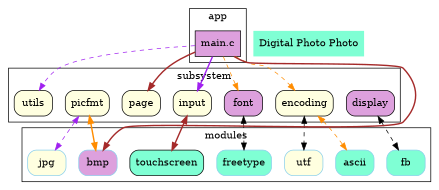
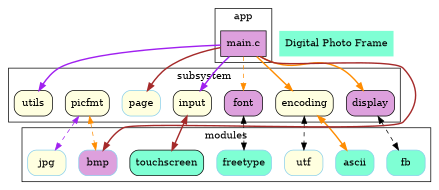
  digraph {
    node [fillcolor=lightyellow shape=Mrecord style=filled]
    edge [color=darkorange style=dashed]
    display [fillcolor=plum]
    encoding
    font [fillcolor=plum]
    input
-   page
+   page [color=skyblue]
    picfmt
    utils
    n8 [fillcolor=plum label="main.c" shape=record]
    fb [color=skyblue fillcolor=aquamarine]
    bmp [color=skyblue fillcolor=plum]
    jpg [color=skyblue]
    touchscreen [color=black fillcolor=aquamarine]
    freetype [color=skyblue fillcolor=aquamarine]
    utf [color=skyblue]
    ascii [color=skyblue fillcolor=aquamarine]
-   "Digital Photo Frame" [fillcolor=aquamarine shape=plaintext label="Digital Photo Photo"]
+   "Digital Photo Frame" [fillcolor=aquamarine shape=plaintext]
    subgraph cluster_1 {
      label=subsystem
      display
      encoding
      font
      input
      page
      picfmt
      utils
    }
    subgraph cluster_2 {
      label=app
      n8
    }
    subgraph cluster_3 {
      label=modules
      fb
      bmp
      jpg
      touchscreen
      freetype
      utf
      ascii
    }
    display -> fb [color=black dir=both]
    encoding -> utf [color=black dir=both]
-   encoding -> ascii [dir=both]
+   encoding -> ascii [dir=both style=bold]
    font -> freetype [color=black dir=both]
    input -> touchscreen [color=brown dir=both style=bold]
-   picfmt -> bmp [dir=both style=bold]
+   picfmt -> bmp [dir=both]
    picfmt -> jpg [color=purple dir=both]
-   n8 -> encoding
+   n8 -> display [style=bold]
+   n8 -> encoding [style=bold]
    n8 -> font
    n8 -> input [color=purple style=bold]
    n8 -> page [color=brown style=bold]
-   n8 -> utils [color=purple]
+   n8 -> utils [color=purple style=bold]
    n8 -> bmp [color=brown style=bold]
  }
